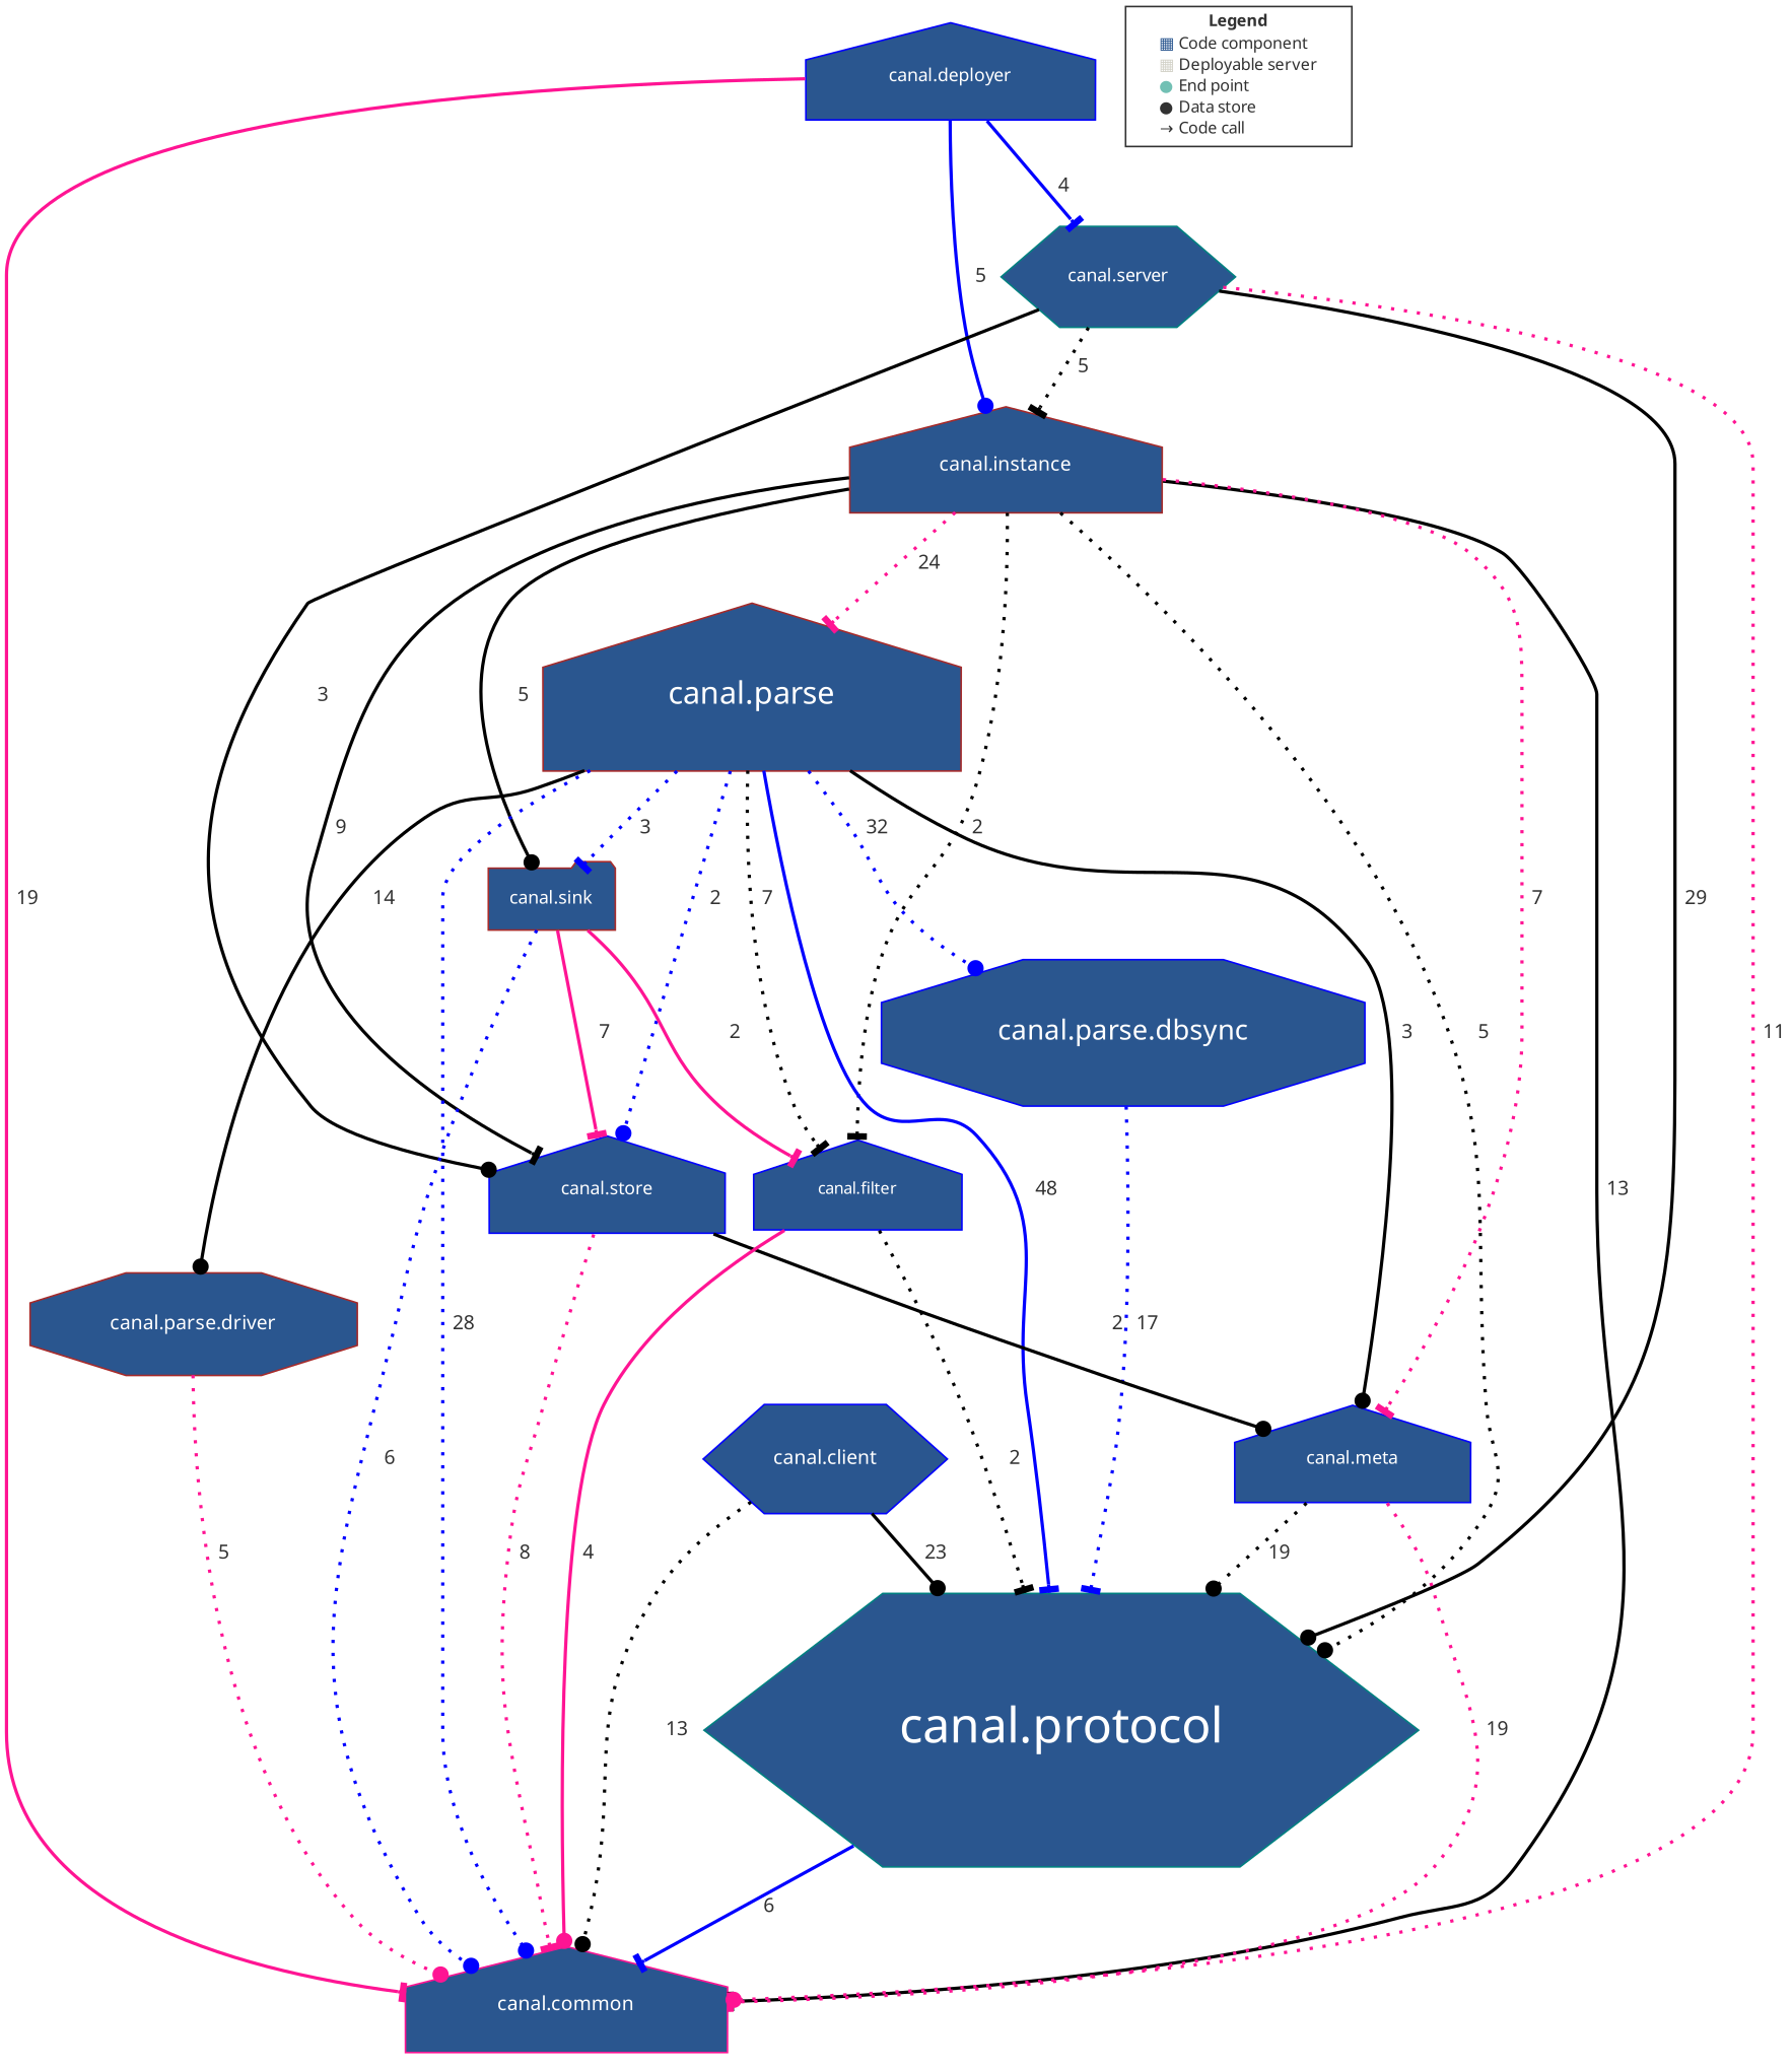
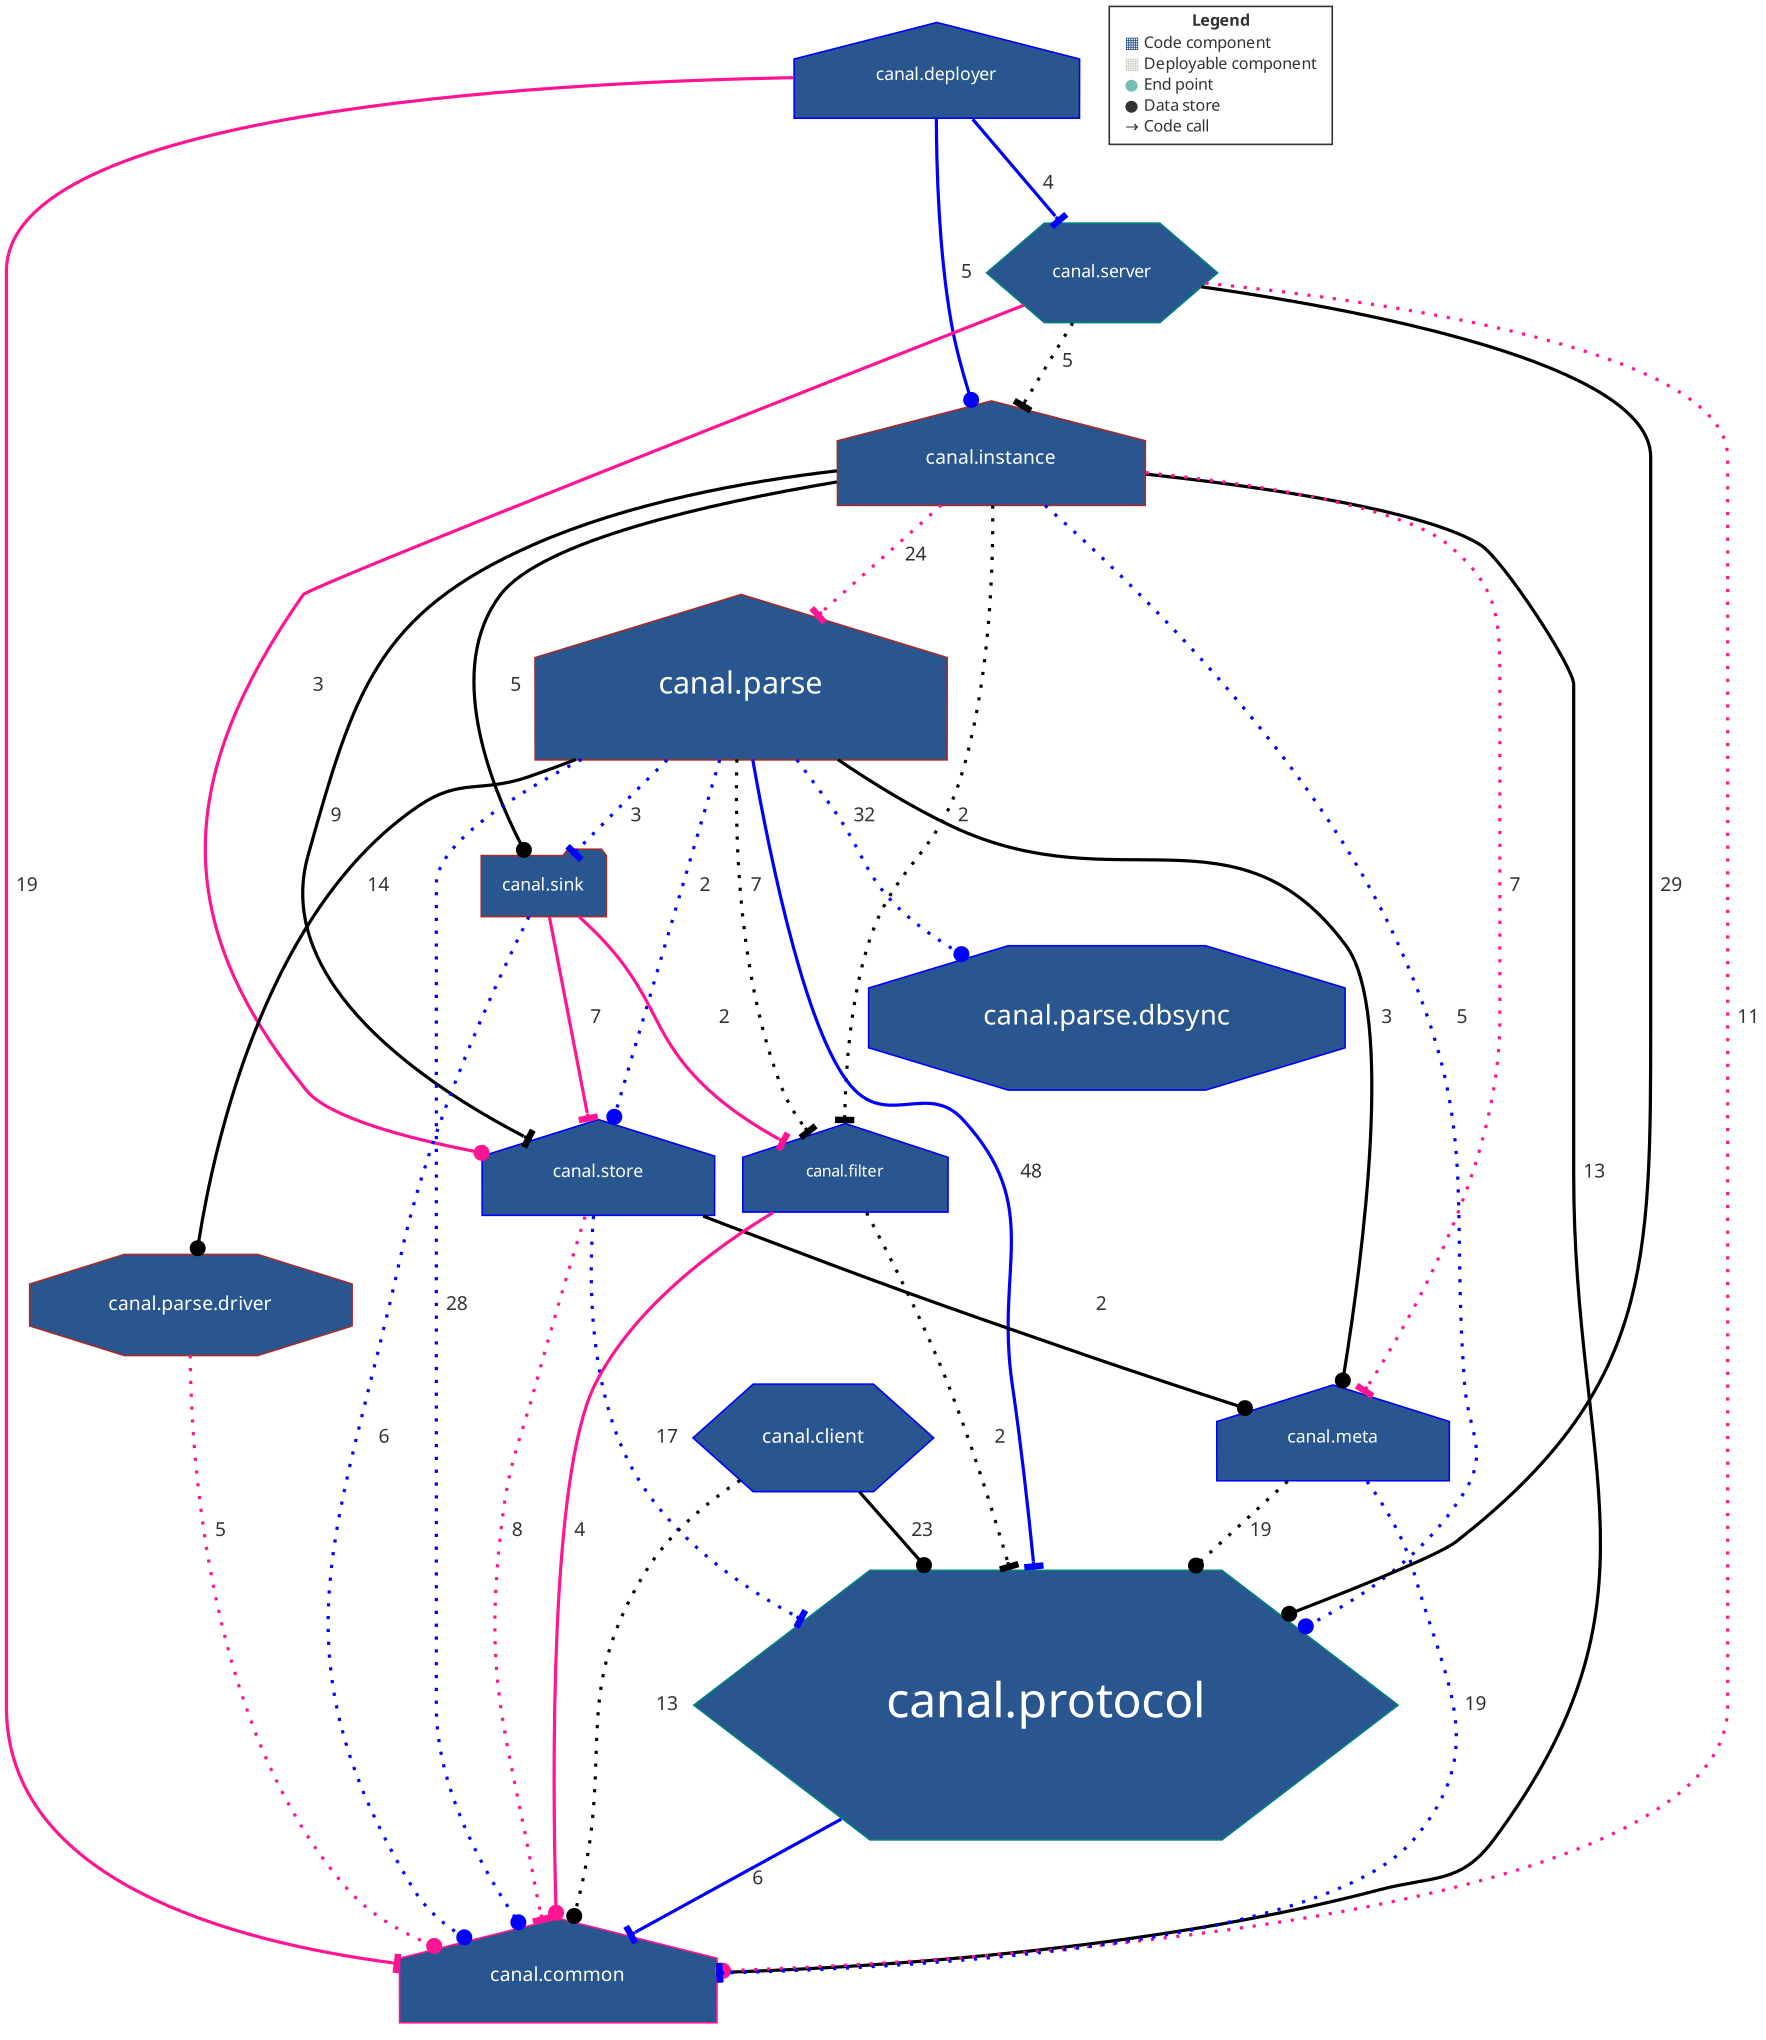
  digraph {
    compound=true
    rankdir=TD
    node [color=blue fillcolor="#2A568F" fontcolor="#FFFFFF" fontname="Helvetica Neue" fontsize=11 margin=0.176 penwidth=1 shape=house style=filled]
    edge [arrowhead=tee color=black fontcolor="#323232" fontname="Helvetica Neue" fontsize=12 penwidth=2 style=dotted]
    n1 [color=deeppink fontsize=12 label="canal.common" margin=0.192]
    n2 [fontsize=17 label="canal.parse.dbsync" margin=0.272 shape=octagon]
    n3 [label="canal.deployer"]
    n4 [color=brown fontsize=12 label="canal.instance" margin=0.192]
    n5 [color=teal label="canal.server" shape=hexagon]
    n6 [color=brown fontsize=19 label="canal.parse" margin=0.304]
    n7 [color=teal fontsize=30 label="canal.protocol" margin=0.48 shape=hexagon]
    n8 [color=brown label="canal.sink" shape=folder]
    n9 [label="canal.store"]
    n10 [label="canal.meta"]
    n11 [fontsize=10 label="canal.filter" margin=0.16]
    n12 [color=brown fontsize=12 label="canal.parse.driver" margin=0.192 shape=octagon]
    n13 [fontsize=12 label="canal.client" margin=0.192 shape=hexagon]
-   n14 [color="#323232" fillcolor="#FFFFFF" fontcolor="#323232" fontsize=10 label=<<TABLE BORDER="0" CELLPADDING="1" CELLSPACING="0"> <TR><TD COLSPAN="2"><B>Legend</B></TD></TR> <TR><TD><FONT COLOR="#2A568F">&#9638;</FONT></TD><TD ALIGN="left">Code component</TD></TR> <TR><TD><FONT COLOR="#D2D1C7">&#9638;</FONT></TD><TD ALIGN="left">Deployable server</TD></TR> <TR><TD><FONT COLOR="#72C0B4">&#9679;</FONT></TD><TD ALIGN="left">End point</TD></TR> <TR><TD><FONT COLOR="#323232">&#9679;</FONT></TD><TD ALIGN="left">Data store</TD></TR> <TR><TD><FONT COLOR="#323232">&rarr;</FONT></TD><TD ALIGN="left">Code call</TD></TR> </TABLE> > shape=box margin=""]
+   n14 [color="#323232" fillcolor="#FFFFFF" fontcolor="#323232" fontsize=10 label=<<TABLE BORDER="0" CELLPADDING="1" CELLSPACING="0"> <TR><TD COLSPAN="2"><B>Legend</B></TD></TR> <TR><TD><FONT COLOR="#2A568F">&#9638;</FONT></TD><TD ALIGN="left">Code component</TD></TR> <TR><TD><FONT COLOR="#D2D1C7">&#9638;</FONT></TD><TD ALIGN="left">Deployable component</TD></TR> <TR><TD><FONT COLOR="#72C0B4">&#9679;</FONT></TD><TD ALIGN="left">End point</TD></TR> <TR><TD><FONT COLOR="#323232">&#9679;</FONT></TD><TD ALIGN="left">Data store</TD></TR> <TR><TD><FONT COLOR="#323232">&rarr;</FONT></TD><TD ALIGN="left">Code call</TD></TR> </TABLE> > shape=box margin=""]
    n3 -> n1 [color=deeppink label="  19" style=bold]
    n3 -> n4 [arrowhead=dot color=blue label="  5" style=bold]
    n3 -> n5 [color=blue label="  4" style=bold]
    n4 -> n1 [label="  13" style=bold]
    n4 -> n6 [color=deeppink label="  24"]
-   n4 -> n7 [arrowhead=dot label="  5"]
+   n4 -> n7 [arrowhead=dot color=blue label="  5"]
    n4 -> n8 [arrowhead=dot label="  5" style=bold]
    n4 -> n9 [label="  9" style=bold]
    n4 -> n10 [color=deeppink label="  7"]
    n4 -> n11 [label="  2"]
    n5 -> n1 [arrowhead=dot color=deeppink label="  11"]
    n5 -> n4 [label="  5"]
    n5 -> n7 [arrowhead=dot label="  29" style=bold]
-   n5 -> n9 [arrowhead=dot label="  3" style=bold]
+   n5 -> n9 [arrowhead=dot color=deeppink label="  3" style=bold]
    n6 -> n1 [arrowhead=dot color=blue label="  28"]
    n6 -> n2 [arrowhead=dot color=blue label="  32"]
    n6 -> n7 [color=blue label="  48" style=bold]
    n6 -> n8 [color=blue label="  3"]
    n6 -> n9 [arrowhead=dot color=blue label="  2"]
    n6 -> n10 [arrowhead=dot label="  3" style=bold]
    n6 -> n11 [label="  7"]
    n6 -> n12 [arrowhead=dot label="  14" style=bold]
    n7 -> n1 [color=blue label="  6" style=bold]
    n8 -> n1 [arrowhead=dot color=blue label="  6"]
    n8 -> n9 [color=deeppink label="  7" style=bold]
    n8 -> n11 [color=deeppink label="  2" style=bold]
    n9 -> n1 [color=deeppink label="  8"]
-   n2 -> n7 [color=blue label="  17"]
+   n9 -> n7 [color=blue label="  17"]
    n9 -> n10 [arrowhead=dot label="  2" style=bold]
-   n10 -> n1 [color=deeppink label="  19"]
+   n10 -> n1 [color=blue label="  19"]
    n10 -> n7 [arrowhead=dot label="  19"]
    n11 -> n1 [arrowhead=dot color=deeppink label="  4" style=bold]
    n11 -> n7 [label="  2"]
    n12 -> n1 [arrowhead=dot color=deeppink label="  5"]
    n13 -> n1 [arrowhead=dot label="  13"]
    n13 -> n7 [arrowhead=dot label="  23" style=bold]
  }
